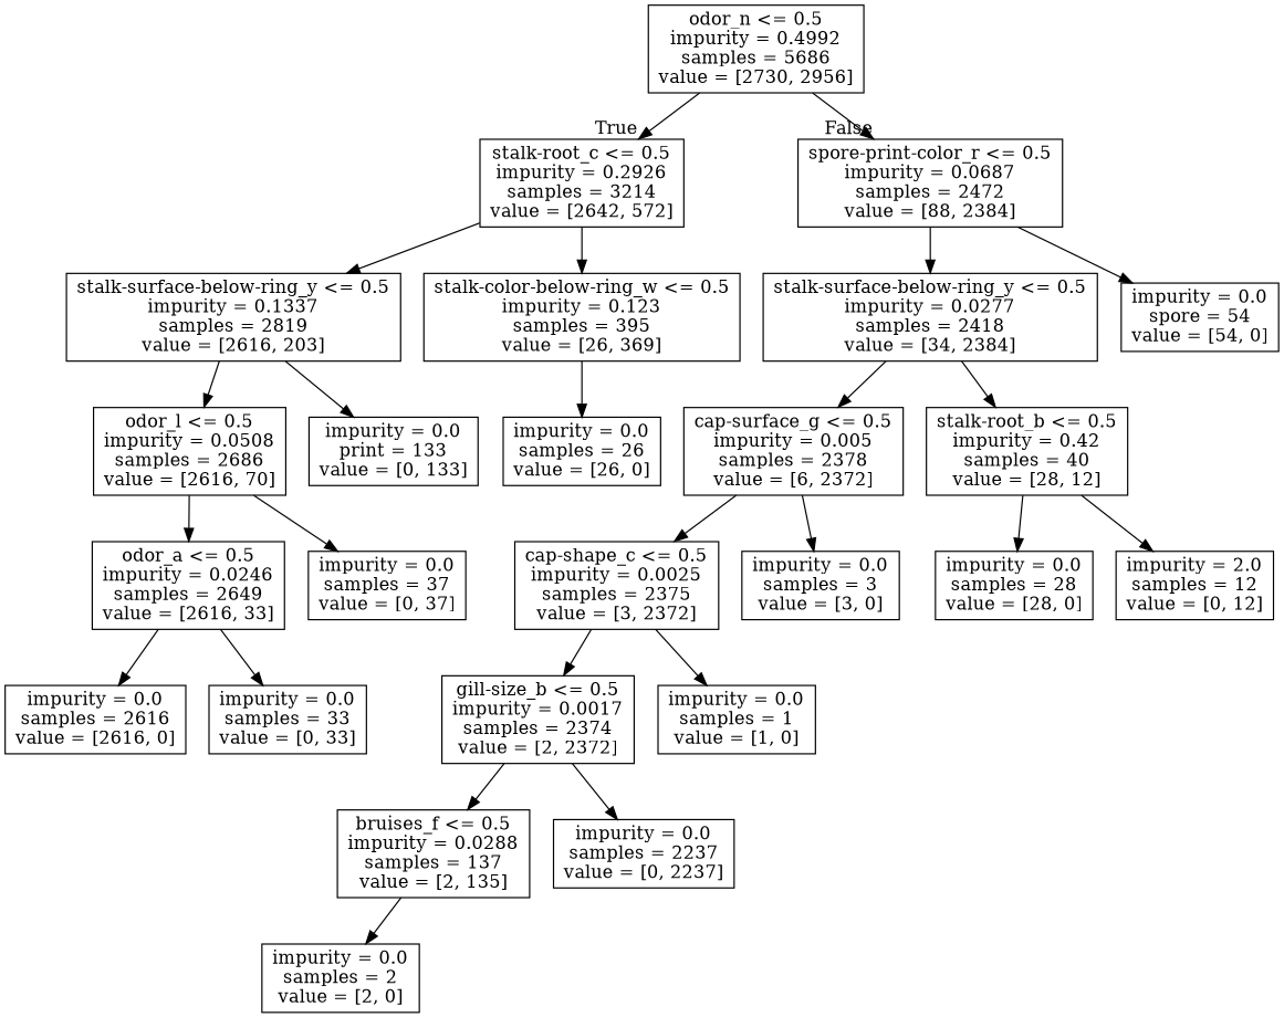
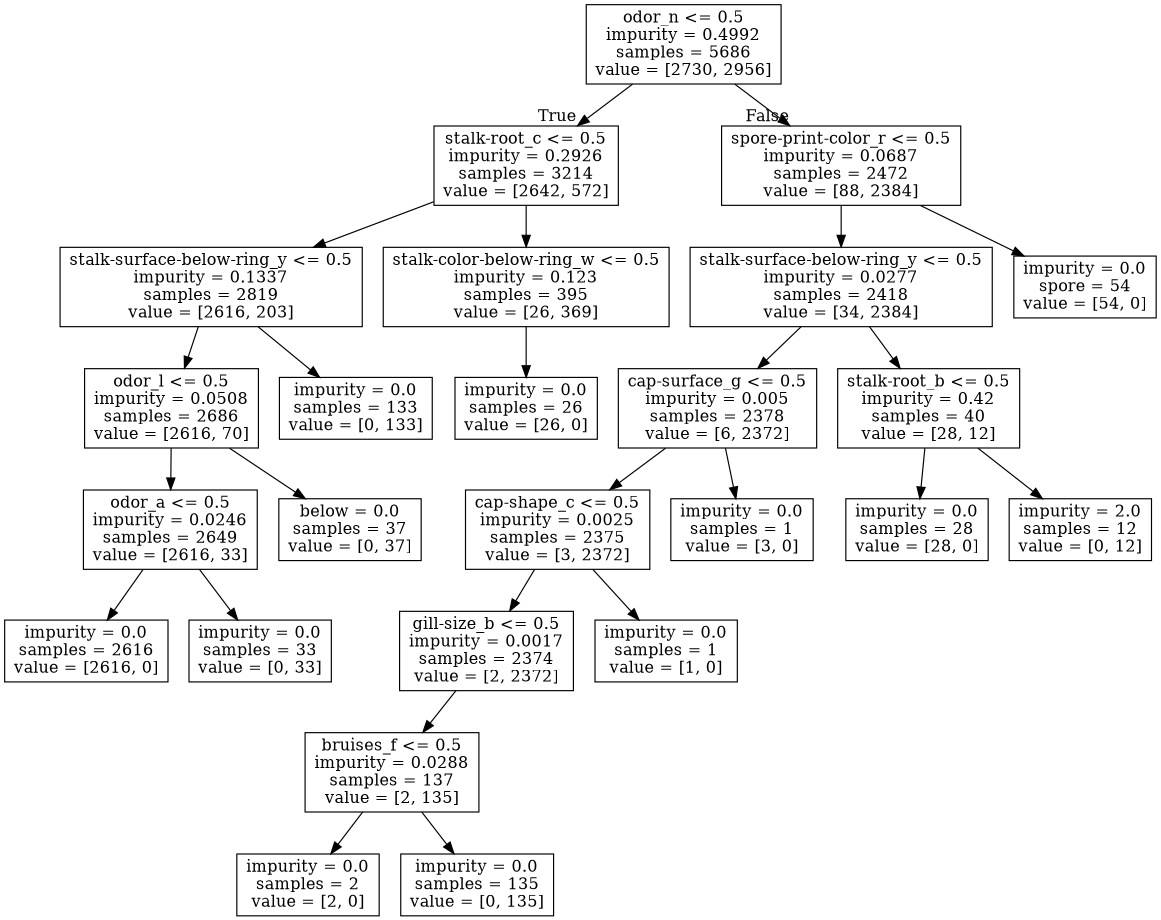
  digraph {
    node [shape=box]
    n1 [label="odor_n <= 0.5\nimpurity = 0.4992\nsamples = 5686\nvalue = [2730, 2956]"]
    n2 [label="stalk-root_c <= 0.5\nimpurity = 0.2926\nsamples = 3214\nvalue = [2642, 572]"]
    n3 [label="spore-print-color_r <= 0.5\nimpurity = 0.0687\nsamples = 2472\nvalue = [88, 2384]"]
    n4 [label="stalk-surface-below-ring_y <= 0.5\nimpurity = 0.1337\nsamples = 2819\nvalue = [2616, 203]"]
    n5 [label="stalk-color-below-ring_w <= 0.5\nimpurity = 0.123\nsamples = 395\nvalue = [26, 369]"]
    n6 [label="stalk-surface-below-ring_y <= 0.5\nimpurity = 0.0277\nsamples = 2418\nvalue = [34, 2384]"]
    n7 [label="impurity = 0.0\nspore = 54\nvalue = [54, 0]"]
    n8 [label="odor_l <= 0.5\nimpurity = 0.0508\nsamples = 2686\nvalue = [2616, 70]"]
-   n9 [label="impurity = 0.0\nprint = 133\nvalue = [0, 133]"]
+   n9 [label="impurity = 0.0\nsamples = 133\nvalue = [0, 133]"]
    n10 [label="impurity = 0.0\nsamples = 26\nvalue = [26, 0]"]
    n11 [label="odor_a <= 0.5\nimpurity = 0.0246\nsamples = 2649\nvalue = [2616, 33]"]
-   n12 [label="impurity = 0.0\nsamples = 37\nvalue = [0, 37]"]
+   n12 [label="below = 0.0\nsamples = 37\nvalue = [0, 37]"]
    n13 [label="impurity = 0.0\nsamples = 2616\nvalue = [2616, 0]"]
    n14 [label="impurity = 0.0\nsamples = 33\nvalue = [0, 33]"]
    n15 [label="cap-surface_g <= 0.5\nimpurity = 0.005\nsamples = 2378\nvalue = [6, 2372]"]
    n16 [label="stalk-root_b <= 0.5\nimpurity = 0.42\nsamples = 40\nvalue = [28, 12]"]
    n17 [label="cap-shape_c <= 0.5\nimpurity = 0.0025\nsamples = 2375\nvalue = [3, 2372]"]
-   n18 [label="impurity = 0.0\nsamples = 3\nvalue = [3, 0]"]
+   n18 [label="impurity = 0.0\nsamples = 1\nvalue = [3, 0]"]
    n19 [label="impurity = 0.0\nsamples = 28\nvalue = [28, 0]"]
    n20 [label="impurity = 2.0\nsamples = 12\nvalue = [0, 12]"]
    n21 [label="gill-size_b <= 0.5\nimpurity = 0.0017\nsamples = 2374\nvalue = [2, 2372]"]
    n22 [label="impurity = 0.0\nsamples = 1\nvalue = [1, 0]"]
    n23 [label="bruises_f <= 0.5\nimpurity = 0.0288\nsamples = 137\nvalue = [2, 135]"]
-   n24 [label="impurity = 0.0\nsamples = 2237\nvalue = [0, 2237]"]
    n25 [label="impurity = 0.0\nsamples = 2\nvalue = [2, 0]"]
+   n26 [label="impurity = 0.0\nsamples = 135\nvalue = [0, 135]"]
    n1 -> n2 [headlabel=True labelangle=45 labeldistance=2.5]
    n1 -> n3 [headlabel=False labelangle=-45 labeldistance=2.5]
    n2 -> n4
    n2 -> n5
    n3 -> n6
    n3 -> n7
    n4 -> n8
    n4 -> n9
    n5 -> n10
    n6 -> n15
    n6 -> n16
    n8 -> n11
    n8 -> n12
    n11 -> n13
    n11 -> n14
    n15 -> n17
    n15 -> n18
    n16 -> n19
    n16 -> n20
    n17 -> n21
    n17 -> n22
    n21 -> n23
-   n21 -> n24
    n23 -> n25
+   n23 -> n26
  }
